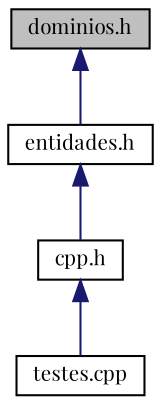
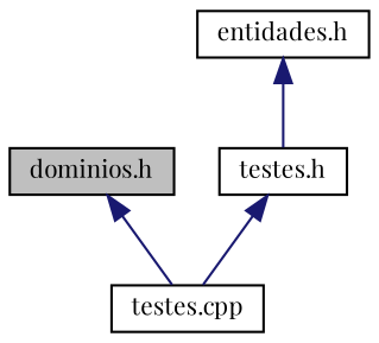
  digraph {
    fontname="Playfair Display"
    node [color=black fillcolor=white fontname="Playfair Display" fontsize=10 shape=record style=filled]
    edge [color=midnightblue dir=back fontname="Playfair Display" fontsize=10 labelfontname=Helvetica labelfontsize=10 style=solid]
    n1 [fillcolor=grey75 fontcolor=black height=0.2 label="dominios.h" width=0.4]
    n2 [height=0.2 label="entidades.h" width=0.4]
-   n3 [height=0.2 label="cpp.h" width=0.4]
+   n3 [height=0.2 label="testes.h" width=0.4]
    n4 [height=0.2 label="testes.cpp" width=0.4]
-   n1 -> n2
+   n1 -> n4
    n2 -> n3
    n3 -> n4
  }
